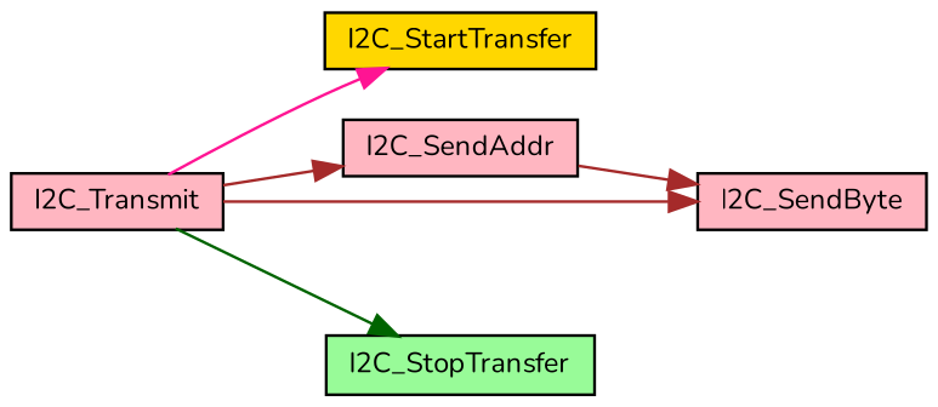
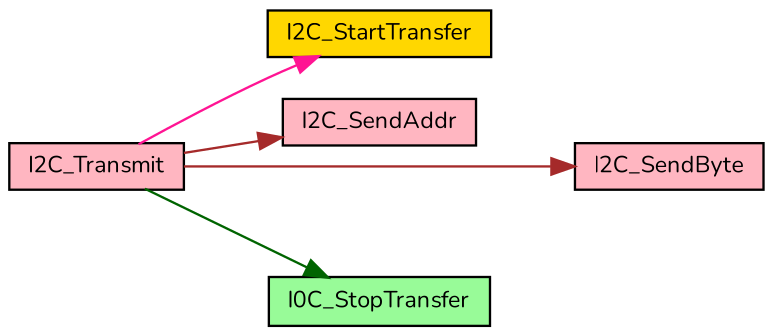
  digraph {
    fontname=Nunito
    rankdir=LR
    node [color=black fillcolor=lightpink fontname=Nunito fontsize=10 shape=record style=filled]
    edge [color=brown fontname=Nunito fontsize=10 labelfontname=Helvetica labelfontsize=10 style=solid]
    n1 [fontcolor=black height=0.2 label=I2C_Transmit width=0.4]
    n2 [fillcolor=gold height=0.2 label=I2C_StartTransfer width=0.4]
    n3 [height=0.2 label=I2C_SendAddr width=0.4]
    n4 [height=0.2 label=I2C_SendByte width=0.4]
-   n5 [fillcolor=palegreen height=0.2 label=I2C_StopTransfer width=0.4]
+   n5 [fillcolor=palegreen height=0.2 label=I0C_StopTransfer width=0.4]
    n1 -> n2 [color=deeppink]
    n1 -> n3
    n1 -> n4
    n1 -> n5 [color=darkgreen]
-   n3 -> n4
  }
